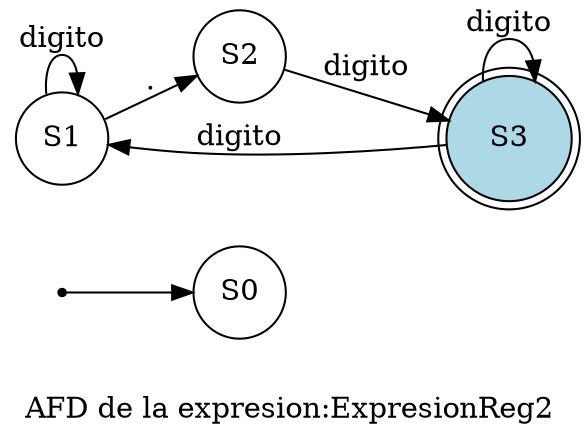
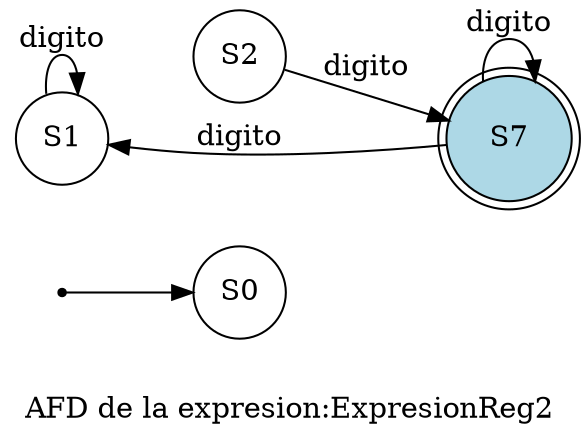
  digraph {
    label="AFD de la expresion:ExpresionReg2 "
    rankdir=LR
    node [shape=circle]
    qi [shape=point]
    S0
    S1
    S2
-   S3 [fillcolor=lightblue shape=doublecircle style=filled]
+   S3 [fillcolor=lightblue shape=doublecircle style=filled label=S7]
    qi -> S0
    S1 -> S1 [label=digito]
-   S1 -> S2 [label="."]
    S2 -> S3 [label=digito]
    S3 -> S1 [label=digito]
    S3 -> S3 [label=digito]
  }
